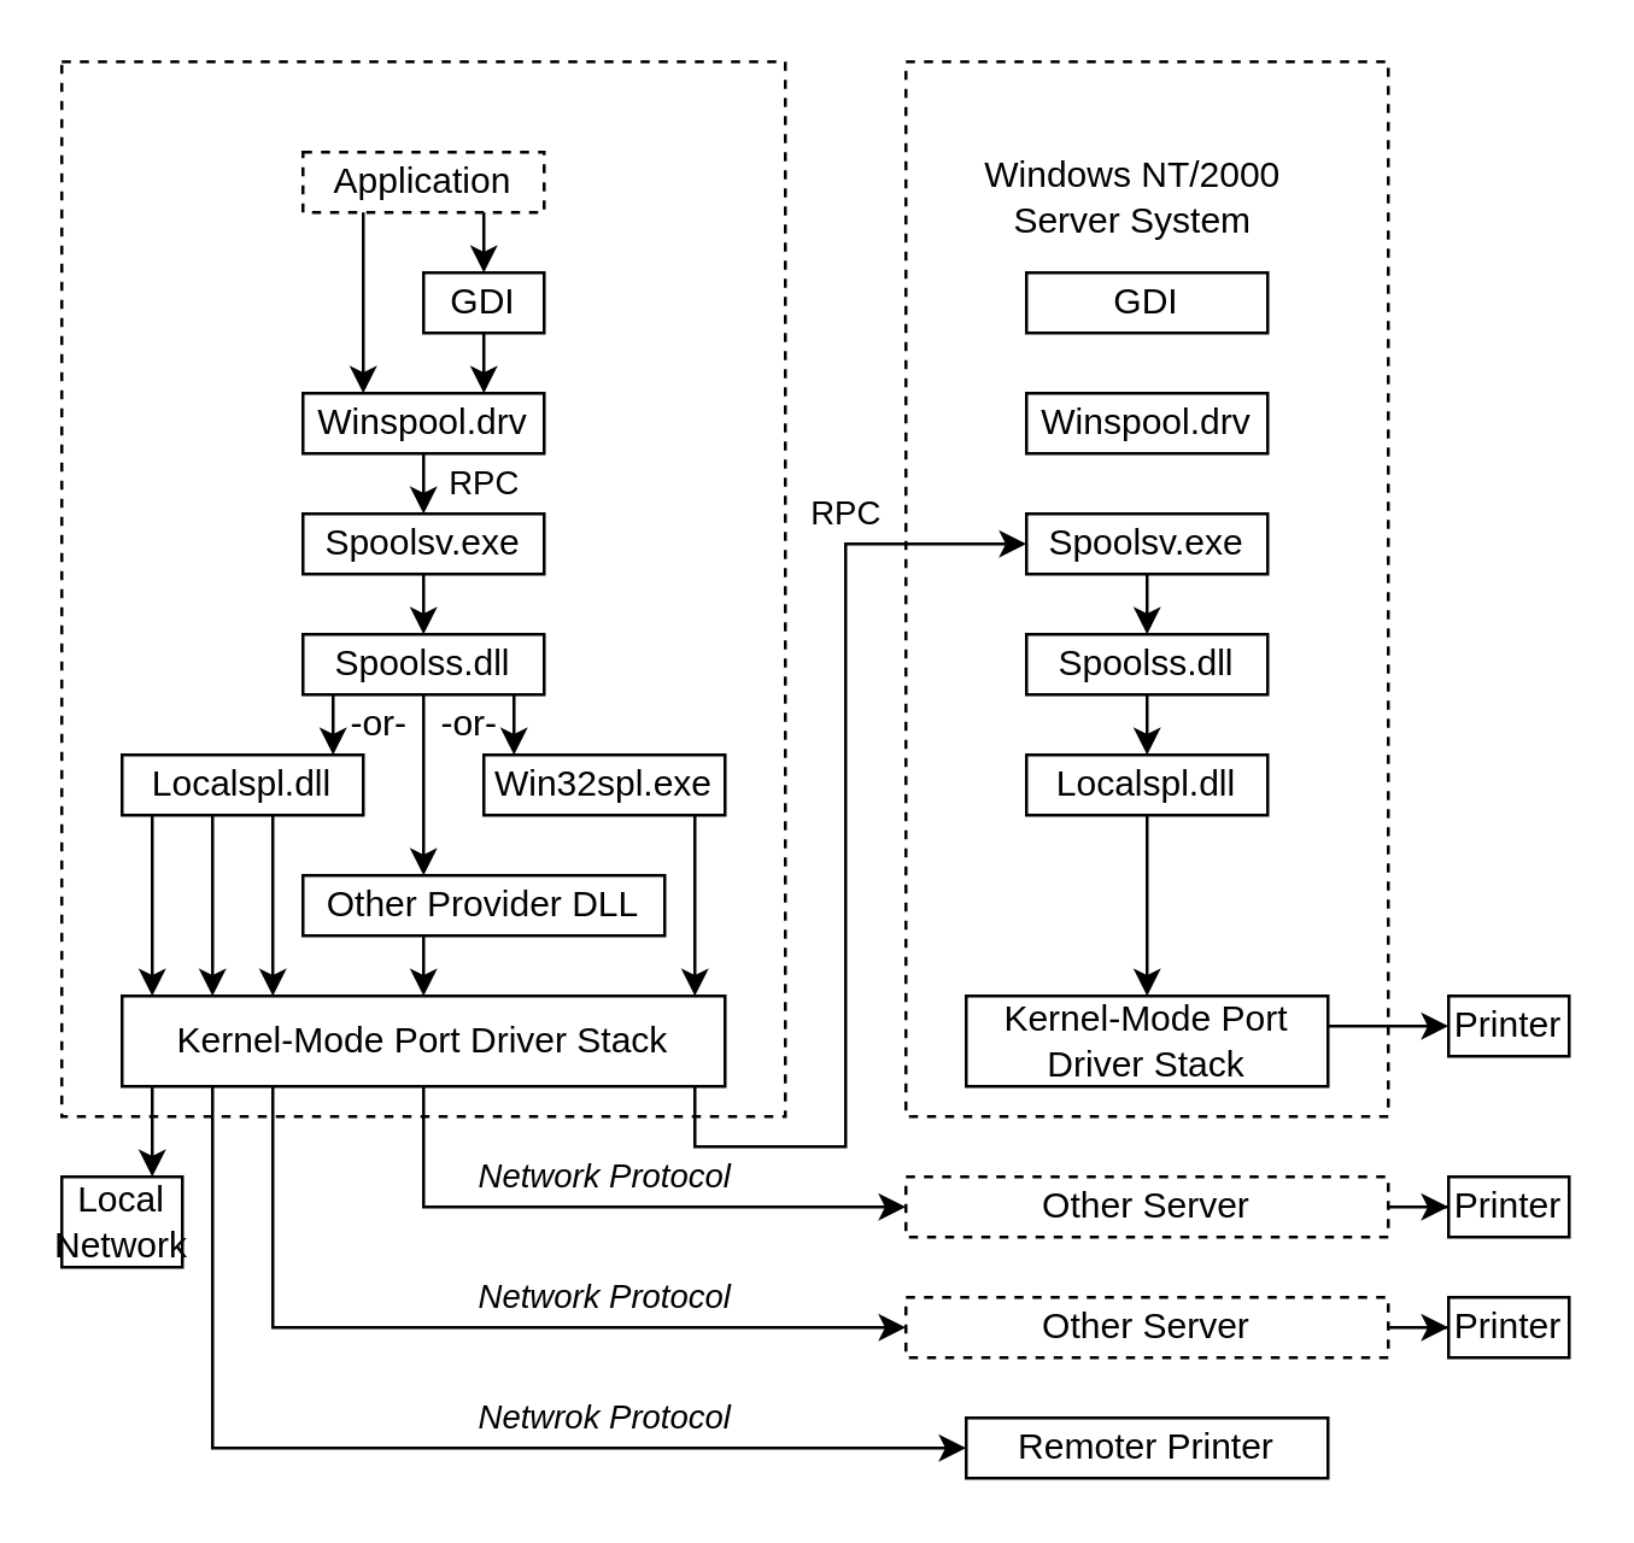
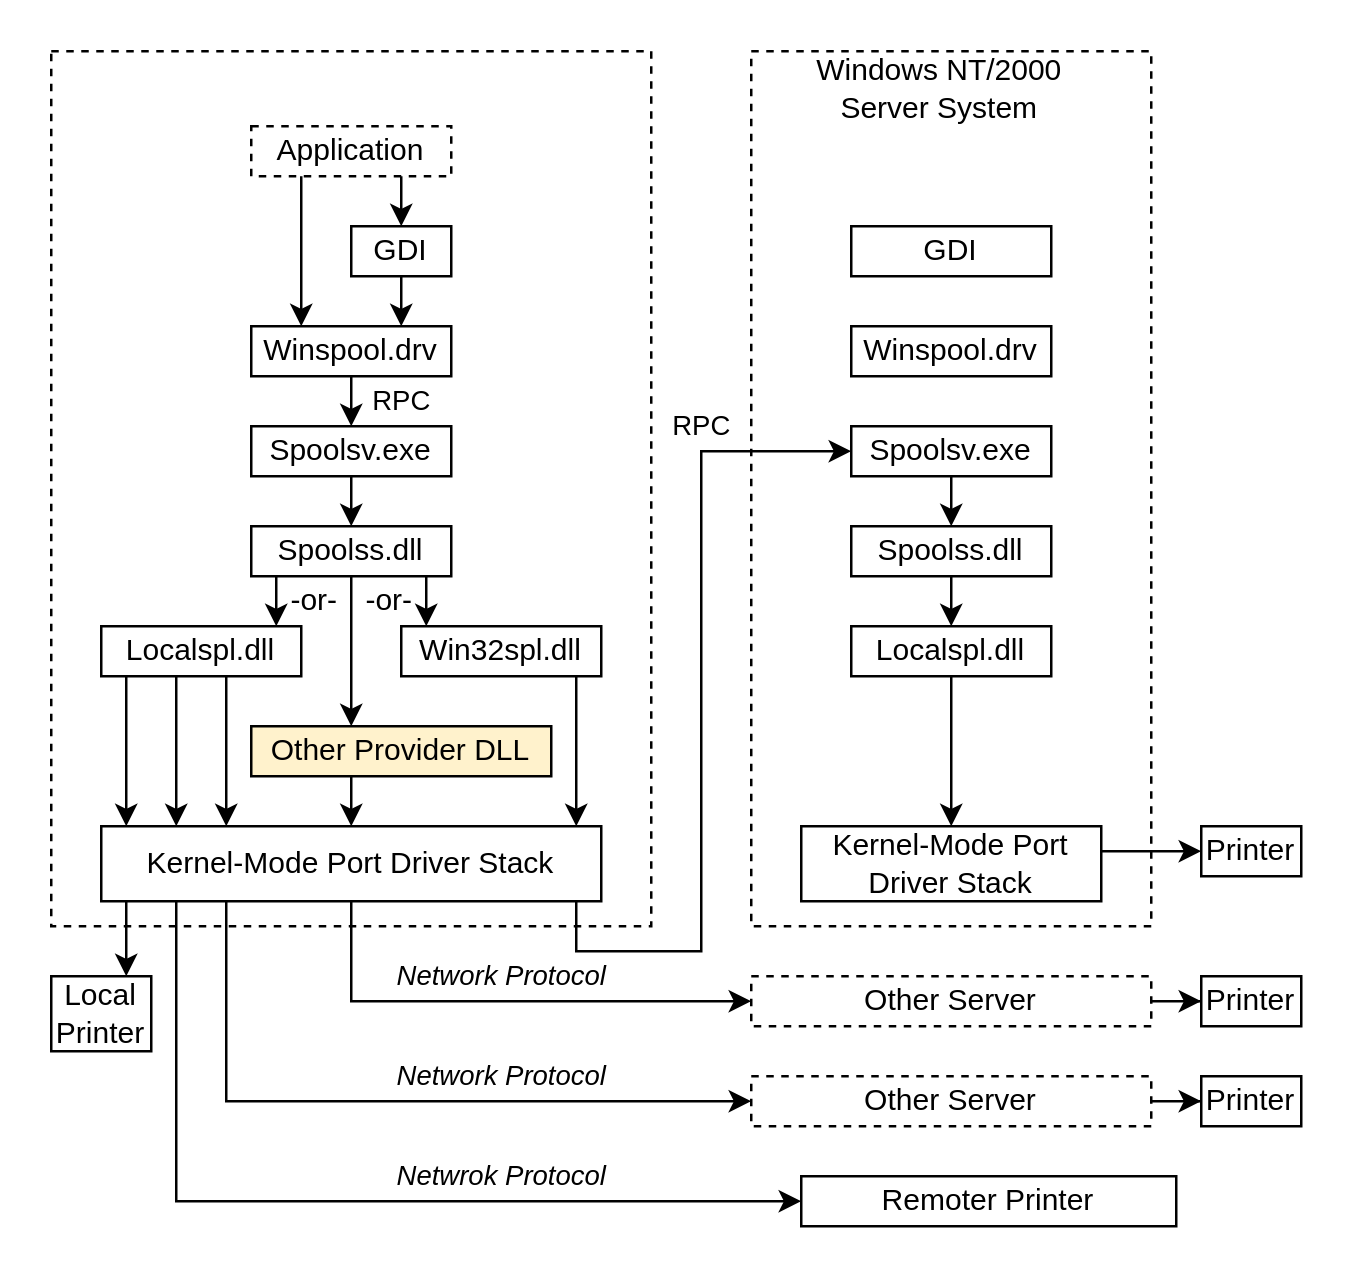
  <mxCell id="0" />
  <mxCell id="1" parent="0" />
  <mxCell id="2" value="" style="rounded=0;whiteSpace=wrap;html=1;fillColor=none;dashed=1;" vertex="1" parent="1"><mxGeometry x="20" y="20" width="240" height="350" as="geometry" /></mxCell>
  <mxCell id="3" value="" style="rounded=0;whiteSpace=wrap;html=1;fillColor=none;dashed=1;" vertex="1" parent="1"><mxGeometry x="300" y="20" width="160" height="350" as="geometry" /></mxCell>
  <mxCell id="4" value="Application" style="rounded=0;whiteSpace=wrap;html=1;dashed=1;" vertex="1" parent="1"><mxGeometry x="100" y="50" width="80" height="20" as="geometry" /></mxCell>
  <mxCell id="5" value="GDI" style="rounded=0;whiteSpace=wrap;html=1;" vertex="1" parent="1"><mxGeometry x="140" y="90" width="40" height="20" as="geometry" /></mxCell>
  <mxCell id="6" value="Winspool.drv" style="rounded=0;whiteSpace=wrap;html=1;" vertex="1" parent="1"><mxGeometry x="100" y="130" width="80" height="20" as="geometry" /></mxCell>
  <mxCell id="7" value="" style="endArrow=classic;html=1;exitX=0.75;exitY=1;exitDx=0;exitDy=0;" edge="1" parent="1" source="4" target="5"><mxGeometry width="50" height="50" relative="1" as="geometry"><mxPoint x="50" y="160" as="sourcePoint" /><mxPoint x="100" y="110" as="targetPoint" /></mxGeometry></mxCell>
  <mxCell id="8" value="" style="endArrow=classic;html=1;entryX=0.25;entryY=0;entryDx=0;entryDy=0;exitX=0.25;exitY=1;exitDx=0;exitDy=0;" edge="1" parent="1" source="4" target="6"><mxGeometry width="50" height="50" relative="1" as="geometry"><mxPoint x="90" y="90" as="sourcePoint" /><mxPoint x="40" y="140" as="targetPoint" /></mxGeometry></mxCell>
  <mxCell id="9" value="Spoolsv.exe" style="rounded=0;whiteSpace=wrap;html=1;" vertex="1" parent="1"><mxGeometry x="100" y="170" width="80" height="20" as="geometry" /></mxCell>
  <mxCell id="10" value="RPC" style="endArrow=classic;html=1;" edge="1" parent="1" source="6" target="9"><mxGeometry y="20" width="50" height="50" relative="1" as="geometry"><mxPoint x="80" y="270" as="sourcePoint" /><mxPoint x="130" y="220" as="targetPoint" /><mxPoint as="offset" /></mxGeometry></mxCell>
  <mxCell id="11" value="Spoolss.dll" style="rounded=0;whiteSpace=wrap;html=1;" vertex="1" parent="1"><mxGeometry x="100" y="210" width="80" height="20" as="geometry" /></mxCell>
  <mxCell id="12" value="" style="endArrow=classic;html=1;" edge="1" parent="1" source="9" target="11"><mxGeometry width="50" height="50" relative="1" as="geometry"><mxPoint x="140" y="300" as="sourcePoint" /><mxPoint x="190" y="250" as="targetPoint" /></mxGeometry></mxCell>
  <mxCell id="13" value="Localspl.dll" style="rounded=0;whiteSpace=wrap;html=1;" vertex="1" parent="1"><mxGeometry x="40" y="250" width="80" height="20" as="geometry" /></mxCell>
- <mxCell id="14" value="Win32spl.exe" style="rounded=0;whiteSpace=wrap;html=1;" vertex="1" parent="1"><mxGeometry x="160" y="250" width="80" height="20" as="geometry" /></mxCell>
+ <mxCell id="14" value="Win32spl.dll" style="rounded=0;whiteSpace=wrap;html=1;" vertex="1" parent="1"><mxGeometry x="160" y="250" width="80" height="20" as="geometry" /></mxCell>
  <mxCell id="15" value="" style="endArrow=classic;html=1;entryX=0.75;entryY=0;entryDx=0;entryDy=0;" edge="1" parent="1" source="5" target="6"><mxGeometry width="50" height="50" relative="1" as="geometry"><mxPoint x="220" y="150" as="sourcePoint" /><mxPoint x="270" y="100" as="targetPoint" /></mxGeometry></mxCell>
  <mxCell id="16" value="" style="endArrow=classic;html=1;" edge="1" parent="1"><mxGeometry width="50" height="50" relative="1" as="geometry"><mxPoint x="110" y="230" as="sourcePoint" /><mxPoint x="110" y="250" as="targetPoint" /></mxGeometry></mxCell>
  <mxCell id="17" value="" style="endArrow=classic;html=1;" edge="1" parent="1"><mxGeometry width="50" height="50" relative="1" as="geometry"><mxPoint x="170" y="230" as="sourcePoint" /><mxPoint x="170" y="250" as="targetPoint" /></mxGeometry></mxCell>
- <mxCell id="18" value="Other Provider DLL" style="rounded=0;whiteSpace=wrap;html=1;" vertex="1" parent="1"><mxGeometry x="100" y="290" width="120" height="20" as="geometry" /></mxCell>
+ <mxCell id="18" value="Other Provider DLL" style="rounded=0;whiteSpace=wrap;html=1;fillColor=#fff2cc;" vertex="1" parent="1"><mxGeometry x="100" y="290" width="120" height="20" as="geometry" /></mxCell>
  <mxCell id="19" value="" style="endArrow=classic;html=1;" edge="1" parent="1" source="11"><mxGeometry width="50" height="50" relative="1" as="geometry"><mxPoint x="20" y="350" as="sourcePoint" /><mxPoint x="140" y="290" as="targetPoint" /></mxGeometry></mxCell>
  <mxCell id="20" value="&lt;i&gt;Netwrok Protocol&lt;/i&gt;" style="edgeStyle=orthogonalEdgeStyle;rounded=0;orthogonalLoop=1;jettySize=auto;html=1;" edge="1" parent="1" target="46"><mxGeometry x="0.368" y="10" relative="1" as="geometry"><mxPoint x="280" y="360" as="targetPoint" /><mxPoint x="70" y="350" as="sourcePoint" /><Array as="points"><mxPoint x="70" y="480" /></Array><mxPoint as="offset" /></mxGeometry></mxCell>
  <mxCell id="21" value="Kernel-Mode Port Driver Stack" style="rounded=0;whiteSpace=wrap;html=1;" vertex="1" parent="1"><mxGeometry x="40" y="330" width="200" height="30" as="geometry" /></mxCell>
  <mxCell id="22" value="" style="endArrow=classic;html=1;" edge="1" parent="1"><mxGeometry width="50" height="50" relative="1" as="geometry"><mxPoint x="50" y="270" as="sourcePoint" /><mxPoint x="50" y="330" as="targetPoint" /></mxGeometry></mxCell>
  <mxCell id="23" value="" style="endArrow=classic;html=1;" edge="1" parent="1"><mxGeometry width="50" height="50" relative="1" as="geometry"><mxPoint x="70" y="270" as="sourcePoint" /><mxPoint x="70" y="330" as="targetPoint" /></mxGeometry></mxCell>
  <mxCell id="24" value="" style="endArrow=classic;html=1;" edge="1" parent="1"><mxGeometry width="50" height="50" relative="1" as="geometry"><mxPoint x="90" y="270" as="sourcePoint" /><mxPoint x="90" y="330" as="targetPoint" /></mxGeometry></mxCell>
  <mxCell id="25" value="" style="endArrow=classic;html=1;" edge="1" parent="1"><mxGeometry width="50" height="50" relative="1" as="geometry"><mxPoint x="230" y="270" as="sourcePoint" /><mxPoint x="230" y="330" as="targetPoint" /></mxGeometry></mxCell>
  <mxCell id="26" value="" style="endArrow=classic;html=1;" edge="1" parent="1"><mxGeometry width="50" height="50" relative="1" as="geometry"><mxPoint x="140" y="310" as="sourcePoint" /><mxPoint x="140" y="330" as="targetPoint" /></mxGeometry></mxCell>
  <mxCell id="27" value="-or-" style="text;html=1;align=center;verticalAlign=middle;resizable=0;points=[];autosize=1;" vertex="1" parent="1"><mxGeometry x="110" y="230" width="30" height="20" as="geometry" /></mxCell>
  <mxCell id="28" value="-or-" style="text;html=1;align=center;verticalAlign=middle;resizable=0;points=[];autosize=1;" vertex="1" parent="1"><mxGeometry x="140" y="230" width="30" height="20" as="geometry" /></mxCell>
  <mxCell id="29" value="GDI" style="rounded=0;whiteSpace=wrap;html=1;" vertex="1" parent="1"><mxGeometry x="340" y="90" width="80" height="20" as="geometry" /></mxCell>
  <mxCell id="30" value="Winspool.drv" style="rounded=0;whiteSpace=wrap;html=1;" vertex="1" parent="1"><mxGeometry x="340" y="130" width="80" height="20" as="geometry" /></mxCell>
  <mxCell id="31" value="Spoolsv.exe" style="rounded=0;whiteSpace=wrap;html=1;" vertex="1" parent="1"><mxGeometry x="340" y="170" width="80" height="20" as="geometry" /></mxCell>
  <mxCell id="32" value="Spoolss.dll" style="rounded=0;whiteSpace=wrap;html=1;" vertex="1" parent="1"><mxGeometry x="340" y="210" width="80" height="20" as="geometry" /></mxCell>
  <mxCell id="33" value="" style="endArrow=classic;html=1;" edge="1" source="31" target="32" parent="1"><mxGeometry width="50" height="50" relative="1" as="geometry"><mxPoint x="380" y="300" as="sourcePoint" /><mxPoint x="430" y="250" as="targetPoint" /></mxGeometry></mxCell>
  <mxCell id="34" value="Localspl.dll" style="rounded=0;whiteSpace=wrap;html=1;" vertex="1" parent="1"><mxGeometry x="340" y="250" width="80" height="20" as="geometry" /></mxCell>
  <mxCell id="35" style="edgeStyle=orthogonalEdgeStyle;rounded=0;orthogonalLoop=1;jettySize=auto;html=1;" edge="1" parent="1" source="36" target="49"><mxGeometry relative="1" as="geometry"><Array as="points"><mxPoint x="450" y="340" /><mxPoint x="450" y="340" /></Array></mxGeometry></mxCell>
  <mxCell id="36" value="&lt;font style=&quot;font-size: 12px&quot;&gt;Kernel-Mode Port Driver Stack&lt;/font&gt;" style="rounded=0;whiteSpace=wrap;html=1;" vertex="1" parent="1"><mxGeometry x="320" y="330" width="120" height="30" as="geometry" /></mxCell>
  <mxCell id="37" value="" style="endArrow=classic;html=1;" edge="1" parent="1" source="32" target="34"><mxGeometry width="50" height="50" relative="1" as="geometry"><mxPoint x="250" y="260" as="sourcePoint" /><mxPoint x="300" y="210" as="targetPoint" /></mxGeometry></mxCell>
  <mxCell id="38" value="" style="endArrow=classic;html=1;" edge="1" parent="1" source="34" target="36"><mxGeometry width="50" height="50" relative="1" as="geometry"><mxPoint x="250" y="300" as="sourcePoint" /><mxPoint x="300" y="250" as="targetPoint" /></mxGeometry></mxCell>
- <mxCell id="39" value="Windows NT/2000&lt;br&gt;Server System" style="text;html=1;align=center;verticalAlign=middle;resizable=0;points=[];autosize=1;" vertex="1" parent="1"><mxGeometry x="320" y="50" width="110" height="30" as="geometry" /></mxCell>
- <mxCell id="40" value="Local Network" style="rounded=0;whiteSpace=wrap;html=1;" vertex="1" parent="1"><mxGeometry x="20" y="390" width="40" height="30" as="geometry" /></mxCell>
+ <mxCell id="39" value="Windows NT/2000&lt;br&gt;Server System" style="text;html=1;align=center;verticalAlign=middle;resizable=0;points=[];autosize=1;" vertex="1" parent="1"><mxGeometry x="320" y="20" width="110" height="30" as="geometry" /></mxCell>
+ <mxCell id="40" value="Local Printer" style="rounded=0;whiteSpace=wrap;html=1;" vertex="1" parent="1"><mxGeometry x="20" y="390" width="40" height="30" as="geometry" /></mxCell>
  <mxCell id="41" value="" style="endArrow=classic;html=1;" edge="1" parent="1"><mxGeometry width="50" height="50" relative="1" as="geometry"><mxPoint x="50" y="360" as="sourcePoint" /><mxPoint x="50" y="390" as="targetPoint" /></mxGeometry></mxCell>
  <mxCell id="42" style="edgeStyle=orthogonalEdgeStyle;rounded=0;orthogonalLoop=1;jettySize=auto;html=1;" edge="1" parent="1" source="43" target="48"><mxGeometry relative="1" as="geometry" /></mxCell>
  <mxCell id="43" value="Other Server" style="rounded=0;whiteSpace=wrap;html=1;fillColor=none;dashed=1;" vertex="1" parent="1"><mxGeometry x="300" y="390" width="160" height="20" as="geometry" /></mxCell>
  <mxCell id="44" style="edgeStyle=orthogonalEdgeStyle;rounded=0;orthogonalLoop=1;jettySize=auto;html=1;" edge="1" parent="1" source="45" target="47"><mxGeometry relative="1" as="geometry" /></mxCell>
  <mxCell id="45" value="Other Server" style="rounded=0;whiteSpace=wrap;html=1;fillColor=none;dashed=1;" vertex="1" parent="1"><mxGeometry x="300" y="430" width="160" height="20" as="geometry" /></mxCell>
- <mxCell id="46" value="Remoter Printer" style="rounded=0;whiteSpace=wrap;html=1;" vertex="1" parent="1"><mxGeometry x="320" y="470" width="120" height="20" as="geometry" /></mxCell>
+ <mxCell id="46" value="Remoter Printer" style="rounded=0;whiteSpace=wrap;html=1;" vertex="1" parent="1"><mxGeometry x="320" y="470" width="150" height="20" as="geometry" /></mxCell>
  <mxCell id="47" value="Printer" style="rounded=0;whiteSpace=wrap;html=1;" vertex="1" parent="1"><mxGeometry x="480" y="430" width="40" height="20" as="geometry" /></mxCell>
  <mxCell id="48" value="Printer" style="rounded=0;whiteSpace=wrap;html=1;" vertex="1" parent="1"><mxGeometry x="480" y="390" width="40" height="20" as="geometry" /></mxCell>
  <mxCell id="49" value="Printer" style="rounded=0;whiteSpace=wrap;html=1;" vertex="1" parent="1"><mxGeometry x="480" y="330" width="40" height="20" as="geometry" /></mxCell>
  <mxCell id="50" value="&lt;i&gt;Network Protocol&lt;/i&gt;" style="edgeStyle=orthogonalEdgeStyle;rounded=0;orthogonalLoop=1;jettySize=auto;html=1;" edge="1" parent="1" target="45"><mxGeometry x="0.31" y="10" relative="1" as="geometry"><mxPoint x="320" y="440" as="targetPoint" /><mxPoint x="90" y="360" as="sourcePoint" /><Array as="points"><mxPoint x="90" y="440" /></Array><mxPoint as="offset" /></mxGeometry></mxCell>
  <mxCell id="51" value="&lt;i&gt;Network Protocol&lt;/i&gt;" style="edgeStyle=orthogonalEdgeStyle;rounded=0;orthogonalLoop=1;jettySize=auto;html=1;" edge="1" parent="1" source="21" target="43"><mxGeometry y="10" relative="1" as="geometry"><mxPoint x="350" y="440" as="targetPoint" /><mxPoint x="140" y="350" as="sourcePoint" /><Array as="points"><mxPoint x="140" y="400" /></Array><mxPoint as="offset" /></mxGeometry></mxCell>
  <mxCell id="52" value="RPC" style="edgeStyle=orthogonalEdgeStyle;rounded=0;orthogonalLoop=1;jettySize=auto;html=1;" edge="1" parent="1" target="31"><mxGeometry x="0.636" y="10" relative="1" as="geometry"><mxPoint x="390" y="400" as="targetPoint" /><mxPoint x="230" y="360" as="sourcePoint" /><Array as="points"><mxPoint x="230" y="380" /><mxPoint x="280" y="380" /><mxPoint x="280" y="180" /></Array><mxPoint as="offset" /></mxGeometry></mxCell>
